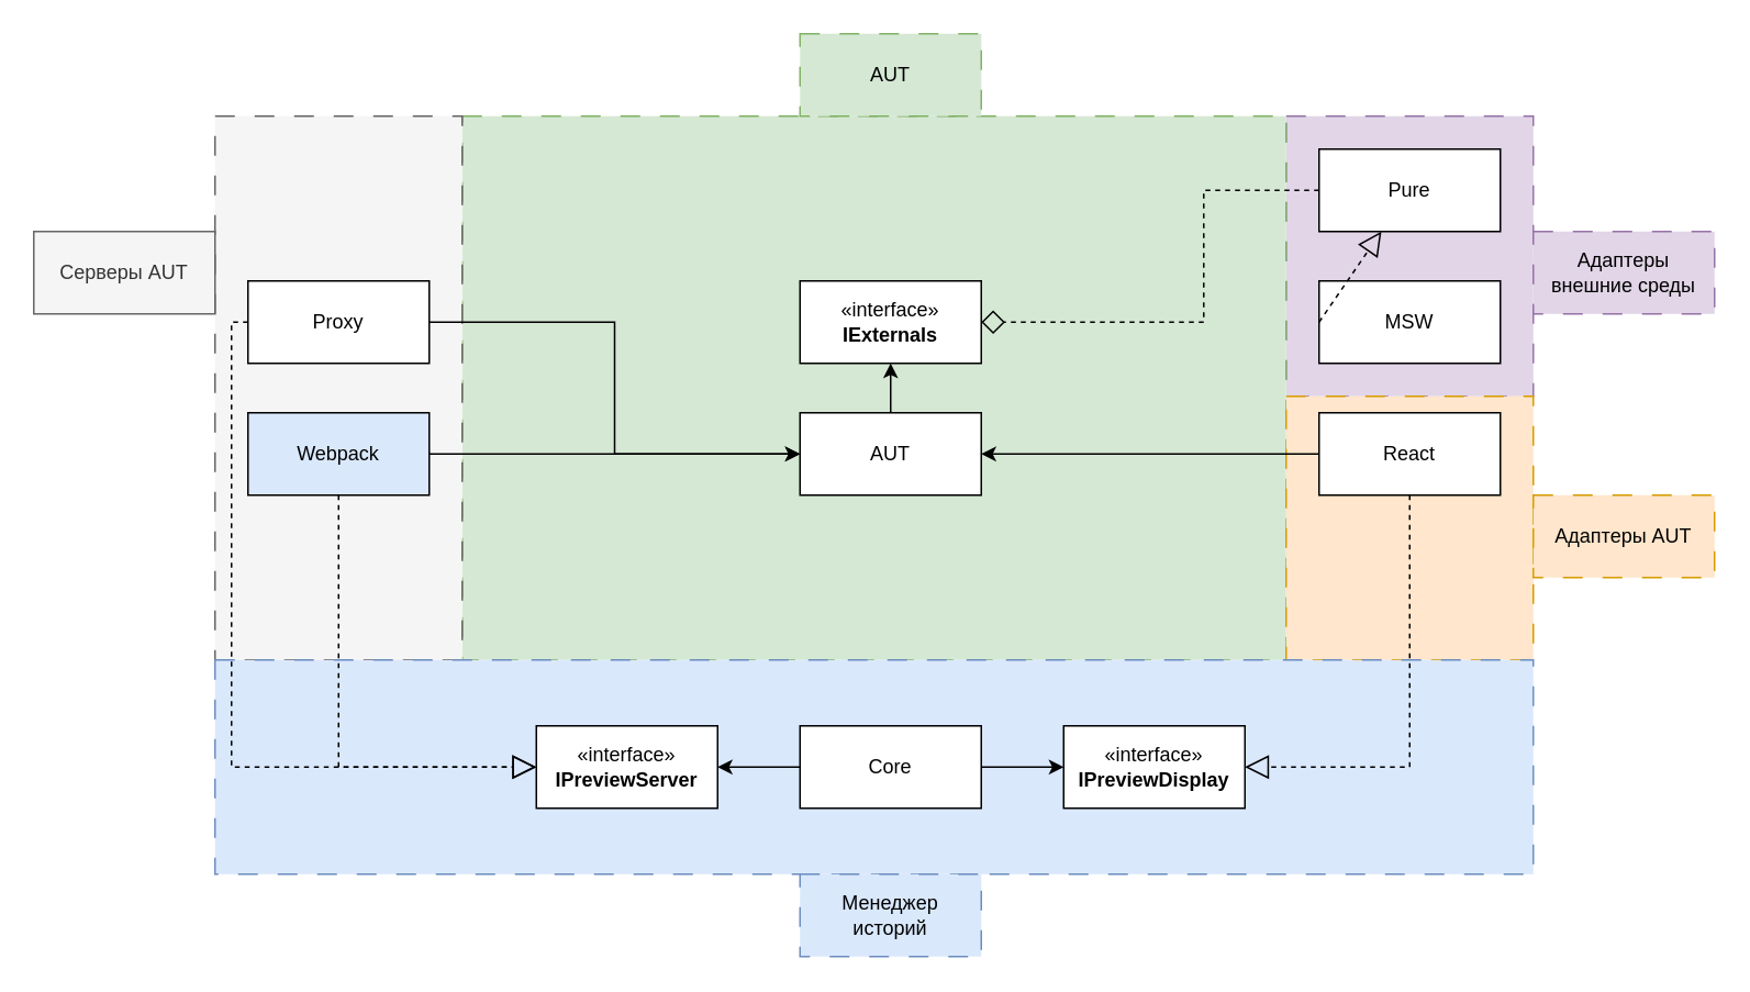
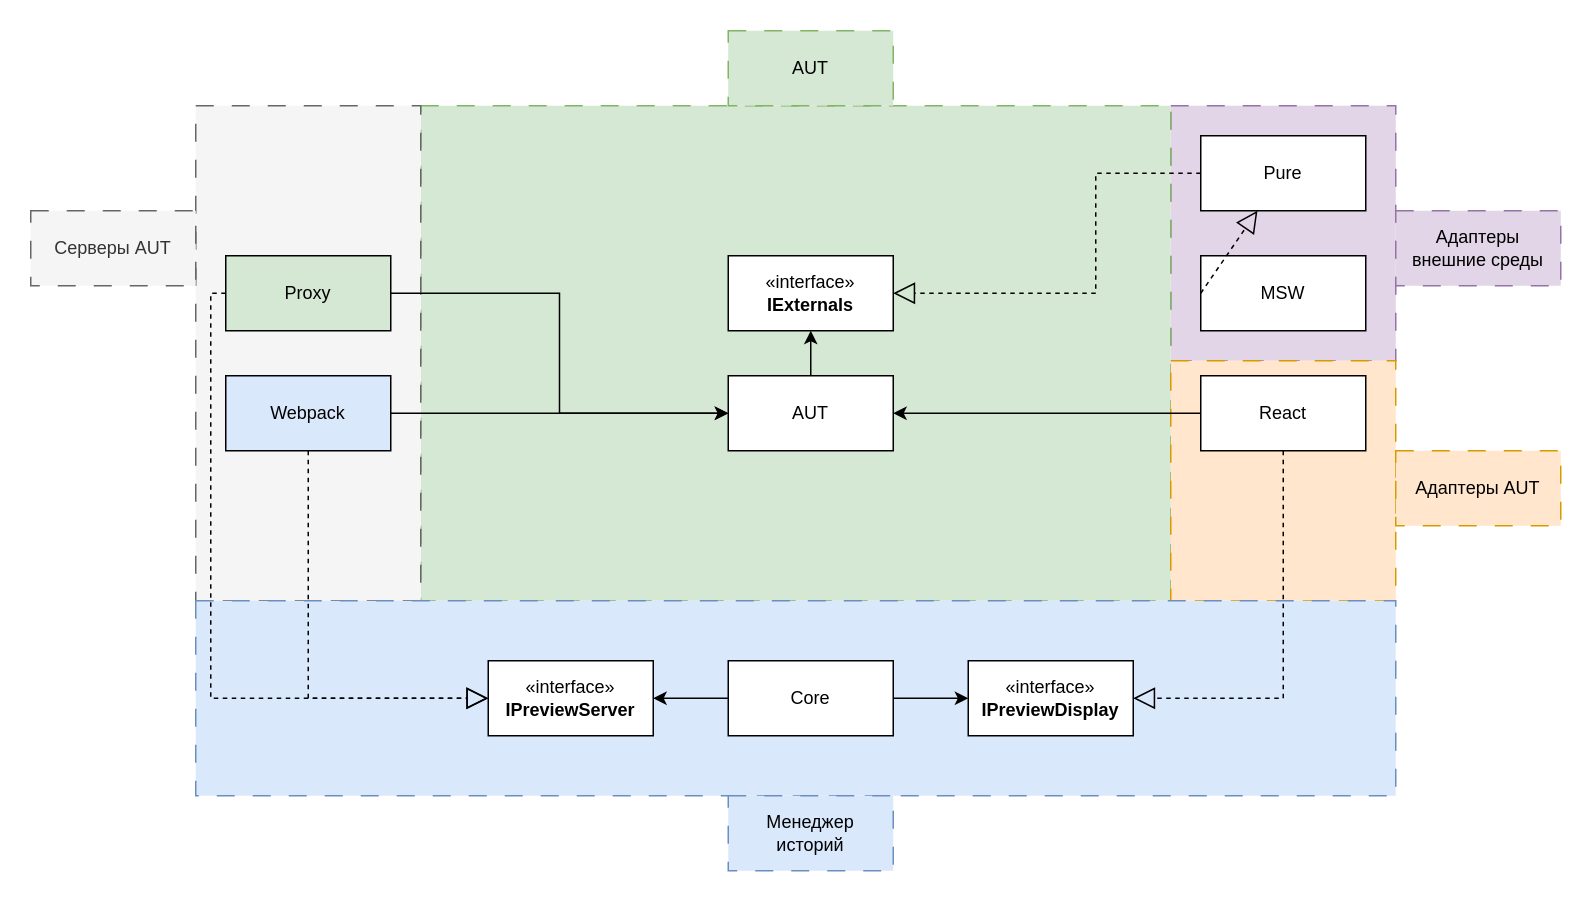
  <mxCell id="0" />
  <mxCell id="1" parent="0" />
  <mxCell id="2" value="" style="rounded=0;whiteSpace=wrap;html=1;dashed=1;dashPattern=12 12;fillColor=#e1d5e7;strokeColor=#9673a6;" parent="1" vertex="1"><mxGeometry x="780" y="70" width="150" height="170" as="geometry" /></mxCell>
  <mxCell id="3" value="" style="rounded=0;whiteSpace=wrap;html=1;dashed=1;dashPattern=12 12;fillColor=#d5e8d4;strokeColor=#82b366;" parent="1" vertex="1"><mxGeometry x="280" y="70" width="500" height="330" as="geometry" /></mxCell>
  <mxCell id="4" value="" style="rounded=0;whiteSpace=wrap;html=1;dashed=1;dashPattern=12 12;fillColor=#ffe6cc;strokeColor=#d79b00;" parent="1" vertex="1"><mxGeometry x="780" y="240" width="150" height="160" as="geometry" /></mxCell>
  <mxCell id="5" value="" style="rounded=0;whiteSpace=wrap;html=1;dashed=1;dashPattern=12 12;fillColor=#f5f5f5;fontColor=#333333;strokeColor=#666666;" parent="1" vertex="1"><mxGeometry x="130" y="70" width="150" height="330" as="geometry" /></mxCell>
  <mxCell id="6" value="" style="rounded=0;whiteSpace=wrap;html=1;dashed=1;dashPattern=12 12;fillColor=#dae8fc;strokeColor=#6c8ebf;" parent="1" vertex="1"><mxGeometry x="130" y="400" width="800" height="130" as="geometry" /></mxCell>
  <mxCell id="7" style="edgeStyle=orthogonalEdgeStyle;rounded=0;orthogonalLoop=1;jettySize=auto;html=1;" parent="1" source="9" target="11" edge="1"><mxGeometry relative="1" as="geometry" /></mxCell>
  <mxCell id="8" style="edgeStyle=orthogonalEdgeStyle;rounded=0;orthogonalLoop=1;jettySize=auto;html=1;" parent="1" source="9" target="12" edge="1"><mxGeometry relative="1" as="geometry" /></mxCell>
  <mxCell id="9" value="Core" style="html=1;whiteSpace=wrap;" parent="1" vertex="1"><mxGeometry x="485" y="440" width="110" height="50" as="geometry" /></mxCell>
  <mxCell id="10" style="edgeStyle=orthogonalEdgeStyle;rounded=0;orthogonalLoop=1;jettySize=auto;html=1;exitX=0.5;exitY=1;exitDx=0;exitDy=0;" parent="1" source="9" target="9" edge="1"><mxGeometry relative="1" as="geometry" /></mxCell>
  <mxCell id="11" value="«interface»&lt;br&gt;&lt;b&gt;IPreviewDisplay&lt;/b&gt;" style="html=1;whiteSpace=wrap;" parent="1" vertex="1"><mxGeometry x="645" y="440" width="110" height="50" as="geometry" /></mxCell>
  <mxCell id="12" value="«interface»&lt;br&gt;&lt;b&gt;IPreviewServer&lt;/b&gt;" style="html=1;whiteSpace=wrap;" parent="1" vertex="1"><mxGeometry x="325" y="440" width="110" height="50" as="geometry" /></mxCell>
  <mxCell id="13" style="edgeStyle=orthogonalEdgeStyle;rounded=0;orthogonalLoop=1;jettySize=auto;html=1;entryX=1;entryY=0.5;entryDx=0;entryDy=0;" parent="1" source="14" target="16" edge="1"><mxGeometry relative="1" as="geometry" /></mxCell>
  <mxCell id="14" value="React" style="html=1;whiteSpace=wrap;" parent="1" vertex="1"><mxGeometry x="800" y="250" width="110" height="50" as="geometry" /></mxCell>
  <mxCell id="15" style="edgeStyle=orthogonalEdgeStyle;rounded=0;orthogonalLoop=1;jettySize=auto;html=1;entryX=0.5;entryY=1;entryDx=0;entryDy=0;" parent="1" source="16" target="22" edge="1"><mxGeometry relative="1" as="geometry" /></mxCell>
  <mxCell id="16" value="AUT" style="html=1;whiteSpace=wrap;" parent="1" vertex="1"><mxGeometry x="485" y="250" width="110" height="50" as="geometry" /></mxCell>
  <mxCell id="17" style="edgeStyle=orthogonalEdgeStyle;rounded=0;orthogonalLoop=1;jettySize=auto;html=1;entryX=0;entryY=0.5;entryDx=0;entryDy=0;" parent="1" source="18" target="16" edge="1"><mxGeometry relative="1" as="geometry" /></mxCell>
  <mxCell id="18" value="Webpack" style="html=1;whiteSpace=wrap;fillColor=#dae8fc;" parent="1" vertex="1"><mxGeometry x="150" y="250" width="110" height="50" as="geometry" /></mxCell>
  <mxCell id="19" style="edgeStyle=orthogonalEdgeStyle;rounded=0;orthogonalLoop=1;jettySize=auto;html=1;entryX=0;entryY=0.5;entryDx=0;entryDy=0;" parent="1" source="20" target="16" edge="1"><mxGeometry relative="1" as="geometry" /></mxCell>
- <mxCell id="20" value="Proxy" style="html=1;whiteSpace=wrap;" parent="1" vertex="1"><mxGeometry x="150" y="170" width="110" height="50" as="geometry" /></mxCell>
+ <mxCell id="20" value="Proxy" style="html=1;whiteSpace=wrap;fillColor=#d5e8d4;" parent="1" vertex="1"><mxGeometry x="150" y="170" width="110" height="50" as="geometry" /></mxCell>
  <mxCell id="21" value="MSW" style="html=1;whiteSpace=wrap;" parent="1" vertex="1"><mxGeometry x="800" y="170" width="110" height="50" as="geometry" /></mxCell>
  <mxCell id="22" value="«interface»&lt;br&gt;&lt;b&gt;IExternals&lt;/b&gt;" style="html=1;whiteSpace=wrap;" parent="1" vertex="1"><mxGeometry x="485" y="170" width="110" height="50" as="geometry" /></mxCell>
  <mxCell id="23" value="" style="endArrow=block;dashed=1;endFill=0;endSize=12;html=1;rounded=0;jumpSize=6;exitX=0;exitY=0.5;exitDx=0;exitDy=0;" parent="1" source="21" target="24" edge="1"><mxGeometry width="160" relative="1" as="geometry"><mxPoint x="810" y="405" as="sourcePoint" /><mxPoint x="760" y="405" as="targetPoint" /></mxGeometry></mxCell>
  <mxCell id="24" value="Pure" style="html=1;whiteSpace=wrap;" parent="1" vertex="1"><mxGeometry x="800" y="90" width="110" height="50" as="geometry" /></mxCell>
- <mxCell id="25" value="" style="endArrow=diamond;dashed=1;endFill=0;endSize=12;html=1;rounded=0;jumpSize=6;exitX=0;exitY=0.5;exitDx=0;exitDy=0;entryX=1;entryY=0.5;entryDx=0;entryDy=0;" parent="1" source="24" target="22" edge="1"><mxGeometry width="160" relative="1" as="geometry"><mxPoint x="810" y="205" as="sourcePoint" /><mxPoint x="605" y="205" as="targetPoint" /><Array as="points"><mxPoint x="730" y="115" /><mxPoint x="730" y="195" /></Array></mxGeometry></mxCell>
+ <mxCell id="25" value="" style="endArrow=block;dashed=1;endFill=0;endSize=12;html=1;rounded=0;jumpSize=6;exitX=0;exitY=0.5;exitDx=0;exitDy=0;entryX=1;entryY=0.5;entryDx=0;entryDy=0;" parent="1" source="24" target="22" edge="1"><mxGeometry width="160" relative="1" as="geometry"><mxPoint x="810" y="205" as="sourcePoint" /><mxPoint x="605" y="205" as="targetPoint" /><Array as="points"><mxPoint x="730" y="115" /><mxPoint x="730" y="195" /></Array></mxGeometry></mxCell>
  <mxCell id="26" value="" style="endArrow=block;dashed=1;endFill=0;endSize=12;html=1;rounded=0;jumpSize=6;exitX=0.5;exitY=1;exitDx=0;exitDy=0;entryX=1;entryY=0.5;entryDx=0;entryDy=0;" parent="1" source="14" target="11" edge="1"><mxGeometry width="160" relative="1" as="geometry"><mxPoint x="810" y="125" as="sourcePoint" /><mxPoint x="605" y="205" as="targetPoint" /><Array as="points"><mxPoint x="855" y="465" /></Array></mxGeometry></mxCell>
  <mxCell id="27" value="" style="endArrow=block;dashed=1;endFill=0;endSize=12;html=1;rounded=0;jumpSize=6;exitX=0.5;exitY=1;exitDx=0;exitDy=0;entryX=0;entryY=0.5;entryDx=0;entryDy=0;" parent="1" source="18" target="12" edge="1"><mxGeometry width="160" relative="1" as="geometry"><mxPoint x="865" y="310" as="sourcePoint" /><mxPoint x="765" y="475" as="targetPoint" /><Array as="points"><mxPoint x="205" y="465" /></Array></mxGeometry></mxCell>
  <mxCell id="28" value="" style="endArrow=block;dashed=1;endFill=0;endSize=12;html=1;rounded=0;jumpSize=6;exitX=0;exitY=0.5;exitDx=0;exitDy=0;entryX=0;entryY=0.5;entryDx=0;entryDy=0;" parent="1" source="20" target="12" edge="1"><mxGeometry width="160" relative="1" as="geometry"><mxPoint x="215" y="310" as="sourcePoint" /><mxPoint x="320" y="470" as="targetPoint" /><Array as="points"><mxPoint x="140" y="195" /><mxPoint x="140" y="465" /></Array></mxGeometry></mxCell>
  <mxCell id="29" value="Адаптеры внешние среды" style="html=1;whiteSpace=wrap;fillColor=#e1d5e7;strokeColor=#9673a6;dashed=1;dashPattern=12 12;" parent="1" vertex="1"><mxGeometry x="930" y="140" width="110" height="50" as="geometry" /></mxCell>
  <mxCell id="30" value="Адаптеры AUT" style="html=1;whiteSpace=wrap;fillColor=#ffe6cc;strokeColor=#d79b00;dashed=1;dashPattern=12 12;" parent="1" vertex="1"><mxGeometry x="930" y="300" width="110" height="50" as="geometry" /></mxCell>
  <mxCell id="31" value="Менеджер&lt;div&gt;историй&lt;/div&gt;" style="html=1;whiteSpace=wrap;fillColor=#dae8fc;strokeColor=#6c8ebf;dashed=1;dashPattern=12 12;" parent="1" vertex="1"><mxGeometry x="485" y="530" width="110" height="50" as="geometry" /></mxCell>
- <mxCell id="32" value="Серверы AUT" style="html=1;whiteSpace=wrap;fillColor=#f5f5f5;strokeColor=#666666;dashed=0;dashPattern=12 12;fontColor=#333333;" parent="1" vertex="1"><mxGeometry x="20" y="140" width="110" height="50" as="geometry" /></mxCell>
+ <mxCell id="32" value="Серверы AUT" style="html=1;whiteSpace=wrap;fillColor=#f5f5f5;strokeColor=#666666;dashed=1;dashPattern=12 12;fontColor=#333333;" parent="1" vertex="1"><mxGeometry x="20" y="140" width="110" height="50" as="geometry" /></mxCell>
  <mxCell id="33" value="AUT" style="html=1;whiteSpace=wrap;fillColor=#d5e8d4;strokeColor=#82b366;dashed=1;dashPattern=12 12;" parent="1" vertex="1"><mxGeometry x="485" y="20" width="110" height="50" as="geometry" /></mxCell>
